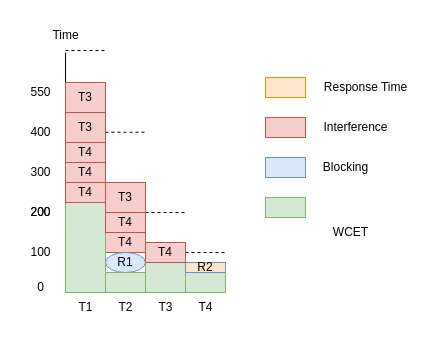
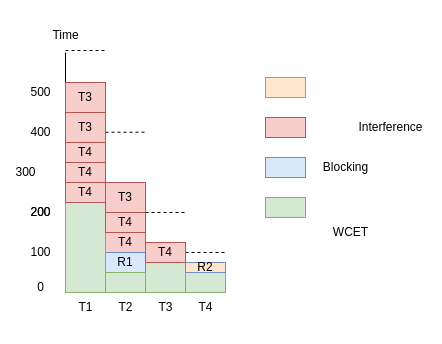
  <mxCell id="0" />
  <mxCell id="1" parent="0" />
  <mxCell id="2" value="" style="endArrow=none;dashed=1;html=1;rounded=0;" edge="1" parent="1"><mxGeometry width="50" height="50" relative="1" as="geometry"><mxPoint x="65" y="50" as="sourcePoint" /><mxPoint x="105" y="50" as="targetPoint" /></mxGeometry></mxCell>
  <mxCell id="3" value="" style="endArrow=none;html=1;rounded=0;" edge="1" parent="1"><mxGeometry width="50" height="50" relative="1" as="geometry"><mxPoint x="65" y="292" as="sourcePoint" /><mxPoint x="65" y="52" as="targetPoint" /></mxGeometry></mxCell>
  <mxCell id="4" value="" style="endArrow=none;html=1;rounded=0;entryX=1;entryY=1;entryDx=0;entryDy=0;" edge="1" parent="1" target="18"><mxGeometry width="50" height="50" relative="1" as="geometry"><mxPoint x="65" y="291.47" as="sourcePoint" /><mxPoint x="265" y="291.47" as="targetPoint" /></mxGeometry></mxCell>
  <mxCell id="5" value="T1" style="text;html=1;align=center;verticalAlign=middle;resizable=0;points=[];autosize=1;strokeColor=none;fillColor=none;" vertex="1" parent="1"><mxGeometry x="65" y="292" width="40" height="30" as="geometry" /></mxCell>
  <mxCell id="6" value="T2" style="text;html=1;align=center;verticalAlign=middle;resizable=0;points=[];autosize=1;strokeColor=none;fillColor=none;" vertex="1" parent="1"><mxGeometry x="105" y="292" width="40" height="30" as="geometry" /></mxCell>
  <mxCell id="7" value="T3" style="text;html=1;align=center;verticalAlign=middle;resizable=0;points=[];autosize=1;strokeColor=none;fillColor=none;" vertex="1" parent="1"><mxGeometry x="145" y="292" width="40" height="30" as="geometry" /></mxCell>
  <mxCell id="8" value="T4&lt;br&gt;" style="text;html=1;align=center;verticalAlign=middle;resizable=0;points=[];autosize=1;strokeColor=none;fillColor=none;" vertex="1" parent="1"><mxGeometry x="185" y="292" width="40" height="30" as="geometry" /></mxCell>
  <mxCell id="9" value="" style="endArrow=none;dashed=1;html=1;rounded=0;" edge="1" parent="1"><mxGeometry width="50" height="50" relative="1" as="geometry"><mxPoint x="105" y="131.74" as="sourcePoint" /><mxPoint x="145" y="131.74" as="targetPoint" /></mxGeometry></mxCell>
  <mxCell id="10" value="" style="endArrow=none;dashed=1;html=1;rounded=0;" edge="1" parent="1"><mxGeometry width="50" height="50" relative="1" as="geometry"><mxPoint x="145" y="212" as="sourcePoint" /><mxPoint x="185" y="212" as="targetPoint" /></mxGeometry></mxCell>
  <mxCell id="11" value="" style="rounded=0;whiteSpace=wrap;html=1;fillColor=#ffe6cc;strokeColor=#d79b00;" vertex="1" parent="1"><mxGeometry x="265" y="77" width="40" height="20" as="geometry" /></mxCell>
  <mxCell id="12" value="" style="endArrow=none;dashed=1;html=1;rounded=0;" edge="1" parent="1"><mxGeometry width="50" height="50" relative="1" as="geometry"><mxPoint x="185" y="252" as="sourcePoint" /><mxPoint x="225" y="252" as="targetPoint" /></mxGeometry></mxCell>
- <mxCell id="13" value="Response Time" style="text;html=1;align=center;verticalAlign=middle;resizable=0;points=[];autosize=1;strokeColor=none;fillColor=none;" vertex="1" parent="1"><mxGeometry x="310" y="72" width="110" height="30" as="geometry" /></mxCell>
  <mxCell id="14" value="T4" style="rounded=0;whiteSpace=wrap;html=1;fillColor=#f8cecc;strokeColor=#b85450;" vertex="1" parent="1"><mxGeometry x="105" y="232" width="40" height="20" as="geometry" /></mxCell>
- <mxCell id="15" value="Interference" style="text;html=1;align=center;verticalAlign=middle;resizable=0;points=[];autosize=1;strokeColor=none;fillColor=none;" vertex="1" parent="1"><mxGeometry x="310" y="112" width="90" height="30" as="geometry" /></mxCell>
+ <mxCell id="15" value="Interference" style="text;html=1;align=center;verticalAlign=middle;resizable=0;points=[];autosize=1;strokeColor=none;fillColor=none;" vertex="1" parent="1"><mxGeometry x="345" y="112" width="90" height="30" as="geometry" /></mxCell>
  <mxCell id="16" value="" style="rounded=0;whiteSpace=wrap;html=1;fillColor=#dae8fc;strokeColor=#6c8ebf;" vertex="1" parent="1"><mxGeometry x="265" y="157" width="40" height="20" as="geometry" /></mxCell>
  <mxCell id="17" value="Blocking" style="text;html=1;align=center;verticalAlign=middle;resizable=0;points=[];autosize=1;strokeColor=none;fillColor=none;" vertex="1" parent="1"><mxGeometry x="310" y="152" width="70" height="30" as="geometry" /></mxCell>
  <mxCell id="18" value="" style="rounded=0;whiteSpace=wrap;html=1;fillColor=#d5e8d4;strokeColor=#82b366;" vertex="1" parent="1"><mxGeometry x="185" y="272" width="40" height="20" as="geometry" /></mxCell>
  <mxCell id="19" value="WCET" style="text;html=1;align=center;verticalAlign=middle;resizable=0;points=[];autosize=1;strokeColor=none;fillColor=none;" vertex="1" parent="1"><mxGeometry x="320" y="217" width="60" height="30" as="geometry" /></mxCell>
  <mxCell id="20" value="" style="rounded=0;whiteSpace=wrap;html=1;fillColor=#d5e8d4;strokeColor=#82b366;" vertex="1" parent="1"><mxGeometry x="145" y="262" width="40" height="30" as="geometry" /></mxCell>
- <mxCell id="21" value="R1" style="ellipse;whiteSpace=wrap;html=1;fillColor=#dae8fc;strokeColor=#6c8ebf;" vertex="1" parent="1"><mxGeometry x="105" y="252" width="40" height="20" as="geometry" /></mxCell>
+ <mxCell id="21" value="R1" style="rounded=0;whiteSpace=wrap;html=1;fillColor=#dae8fc;strokeColor=#6c8ebf;" vertex="1" parent="1"><mxGeometry x="105" y="252" width="40" height="20" as="geometry" /></mxCell>
  <mxCell id="22" value="R2" style="rounded=0;whiteSpace=wrap;html=1;fillColor=#ffe6cc;strokeColor=#6c8ebf;" vertex="1" parent="1"><mxGeometry x="185" y="262" width="40" height="10" as="geometry" /></mxCell>
  <mxCell id="23" value="" style="rounded=0;whiteSpace=wrap;html=1;fillColor=#d5e8d4;strokeColor=#82b366;" vertex="1" parent="1"><mxGeometry x="265" y="197" width="40" height="20" as="geometry" /></mxCell>
  <mxCell id="24" value="" style="rounded=0;whiteSpace=wrap;html=1;fillColor=#d5e8d4;strokeColor=#82b366;" vertex="1" parent="1"><mxGeometry x="65" y="202" width="40" height="90" as="geometry" /></mxCell>
  <mxCell id="25" value="" style="rounded=0;whiteSpace=wrap;html=1;fillColor=#d5e8d4;strokeColor=#82b366;" vertex="1" parent="1"><mxGeometry x="105" y="272" width="40" height="20" as="geometry" /></mxCell>
  <mxCell id="26" value="T4" style="rounded=0;whiteSpace=wrap;html=1;fillColor=#f8cecc;strokeColor=#b85450;" vertex="1" parent="1"><mxGeometry x="145" y="242" width="40" height="20" as="geometry" /></mxCell>
  <mxCell id="27" value="T4" style="rounded=0;whiteSpace=wrap;html=1;fillColor=#f8cecc;strokeColor=#b85450;" vertex="1" parent="1"><mxGeometry x="105" y="212" width="40" height="20" as="geometry" /></mxCell>
  <mxCell id="28" value="T3" style="rounded=0;whiteSpace=wrap;html=1;fillColor=#f8cecc;strokeColor=#b85450;" vertex="1" parent="1"><mxGeometry x="105" y="182" width="40" height="30" as="geometry" /></mxCell>
  <mxCell id="29" value="T4" style="rounded=0;whiteSpace=wrap;html=1;fillColor=#f8cecc;strokeColor=#b85450;" vertex="1" parent="1"><mxGeometry x="65" y="182" width="40" height="20" as="geometry" /></mxCell>
  <mxCell id="30" value="T3" style="rounded=0;whiteSpace=wrap;html=1;fillColor=#f8cecc;strokeColor=#b85450;" vertex="1" parent="1"><mxGeometry x="65" y="112" width="40" height="30" as="geometry" /></mxCell>
  <mxCell id="31" value="T4" style="rounded=0;whiteSpace=wrap;html=1;fillColor=#f8cecc;strokeColor=#b85450;" vertex="1" parent="1"><mxGeometry x="65" y="162" width="40" height="20" as="geometry" /></mxCell>
  <mxCell id="32" value="T4" style="rounded=0;whiteSpace=wrap;html=1;fillColor=#f8cecc;strokeColor=#b85450;" vertex="1" parent="1"><mxGeometry x="65" y="142" width="40" height="20" as="geometry" /></mxCell>
  <mxCell id="33" value="T3" style="rounded=0;whiteSpace=wrap;html=1;fillColor=#f8cecc;strokeColor=#b85450;" vertex="1" parent="1"><mxGeometry x="65" y="82" width="40" height="30" as="geometry" /></mxCell>
  <mxCell id="34" value="" style="rounded=0;whiteSpace=wrap;html=1;fillColor=#f8cecc;strokeColor=#b85450;" vertex="1" parent="1"><mxGeometry x="265" y="117" width="40" height="20" as="geometry" /></mxCell>
  <mxCell id="35" value="Time" style="text;html=1;align=center;verticalAlign=middle;resizable=0;points=[];autosize=1;strokeColor=none;fillColor=none;" vertex="1" parent="1"><mxGeometry x="40" y="20" width="50" height="30" as="geometry" /></mxCell>
- <mxCell id="36" value="550" style="text;html=1;align=center;verticalAlign=middle;resizable=0;points=[];autosize=1;strokeColor=none;fillColor=none;" vertex="1" parent="1"><mxGeometry x="20" y="77" width="40" height="30" as="geometry" /></mxCell>
+ <mxCell id="36" value="500" style="text;html=1;align=center;verticalAlign=middle;resizable=0;points=[];autosize=1;strokeColor=none;fillColor=none;" vertex="1" parent="1"><mxGeometry x="20" y="77" width="40" height="30" as="geometry" /></mxCell>
  <mxCell id="37" value="100" style="text;html=1;align=center;verticalAlign=middle;resizable=0;points=[];autosize=1;strokeColor=none;fillColor=none;" vertex="1" parent="1"><mxGeometry x="20" y="237" width="40" height="30" as="geometry" /></mxCell>
  <mxCell id="38" value="200" style="text;html=1;align=center;verticalAlign=middle;resizable=0;points=[];autosize=1;strokeColor=none;fillColor=none;" vertex="1" parent="1"><mxGeometry x="20" y="197" width="40" height="30" as="geometry" /></mxCell>
  <mxCell id="39" value="200" style="text;html=1;align=center;verticalAlign=middle;resizable=0;points=[];autosize=1;strokeColor=none;fillColor=none;" vertex="1" parent="1"><mxGeometry x="20" y="197" width="40" height="30" as="geometry" /></mxCell>
- <mxCell id="40" value="300" style="text;html=1;align=center;verticalAlign=middle;resizable=0;points=[];autosize=1;strokeColor=none;fillColor=none;" vertex="1" parent="1"><mxGeometry x="20" y="157" width="40" height="30" as="geometry" /></mxCell>
+ <mxCell id="40" value="300" style="text;html=1;align=center;verticalAlign=middle;resizable=0;points=[];autosize=1;strokeColor=none;fillColor=none;" vertex="1" parent="1"><mxGeometry x="5" y="157" width="40" height="30" as="geometry" /></mxCell>
  <mxCell id="41" value="400" style="text;html=1;align=center;verticalAlign=middle;resizable=0;points=[];autosize=1;strokeColor=none;fillColor=none;" vertex="1" parent="1"><mxGeometry x="20" y="117" width="40" height="30" as="geometry" /></mxCell>
  <mxCell id="42" value="0" style="text;html=1;align=center;verticalAlign=middle;resizable=0;points=[];autosize=1;strokeColor=none;fillColor=none;" vertex="1" parent="1"><mxGeometry y="272" width="30" height="30" as="geometry" x="25" /></mxCell>
